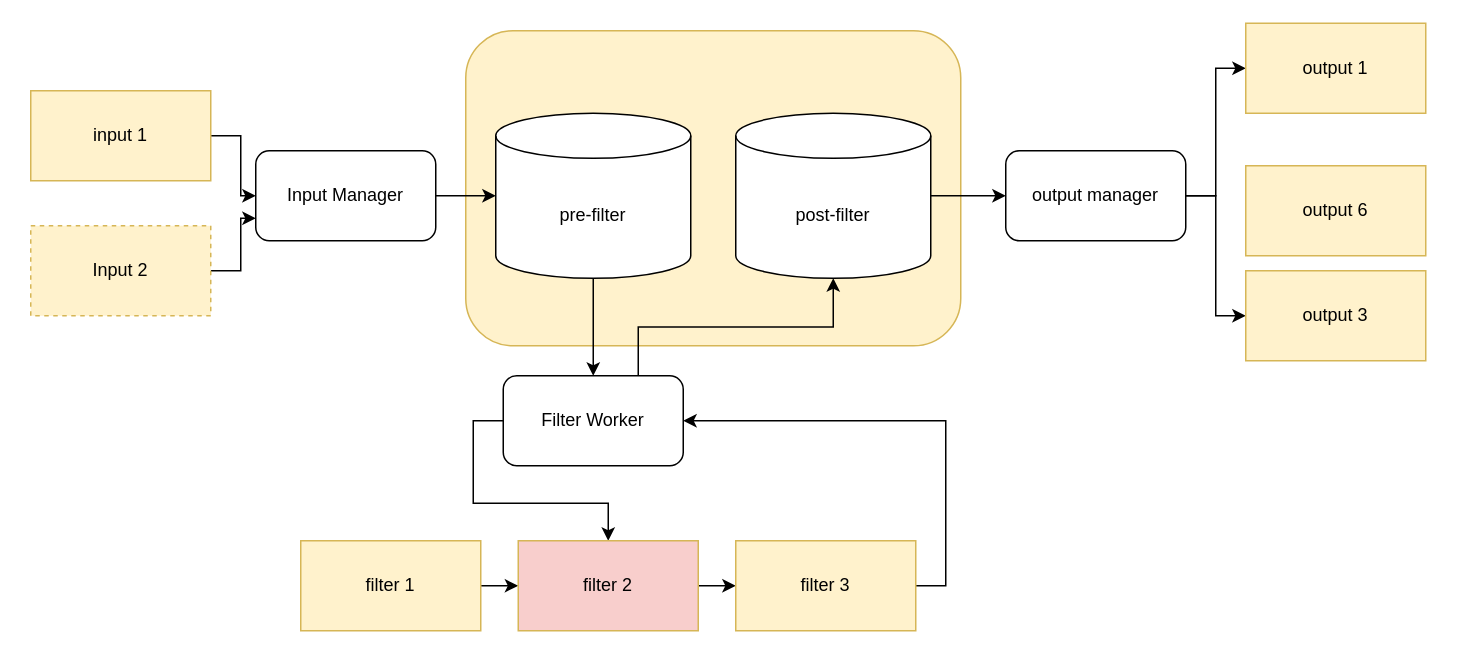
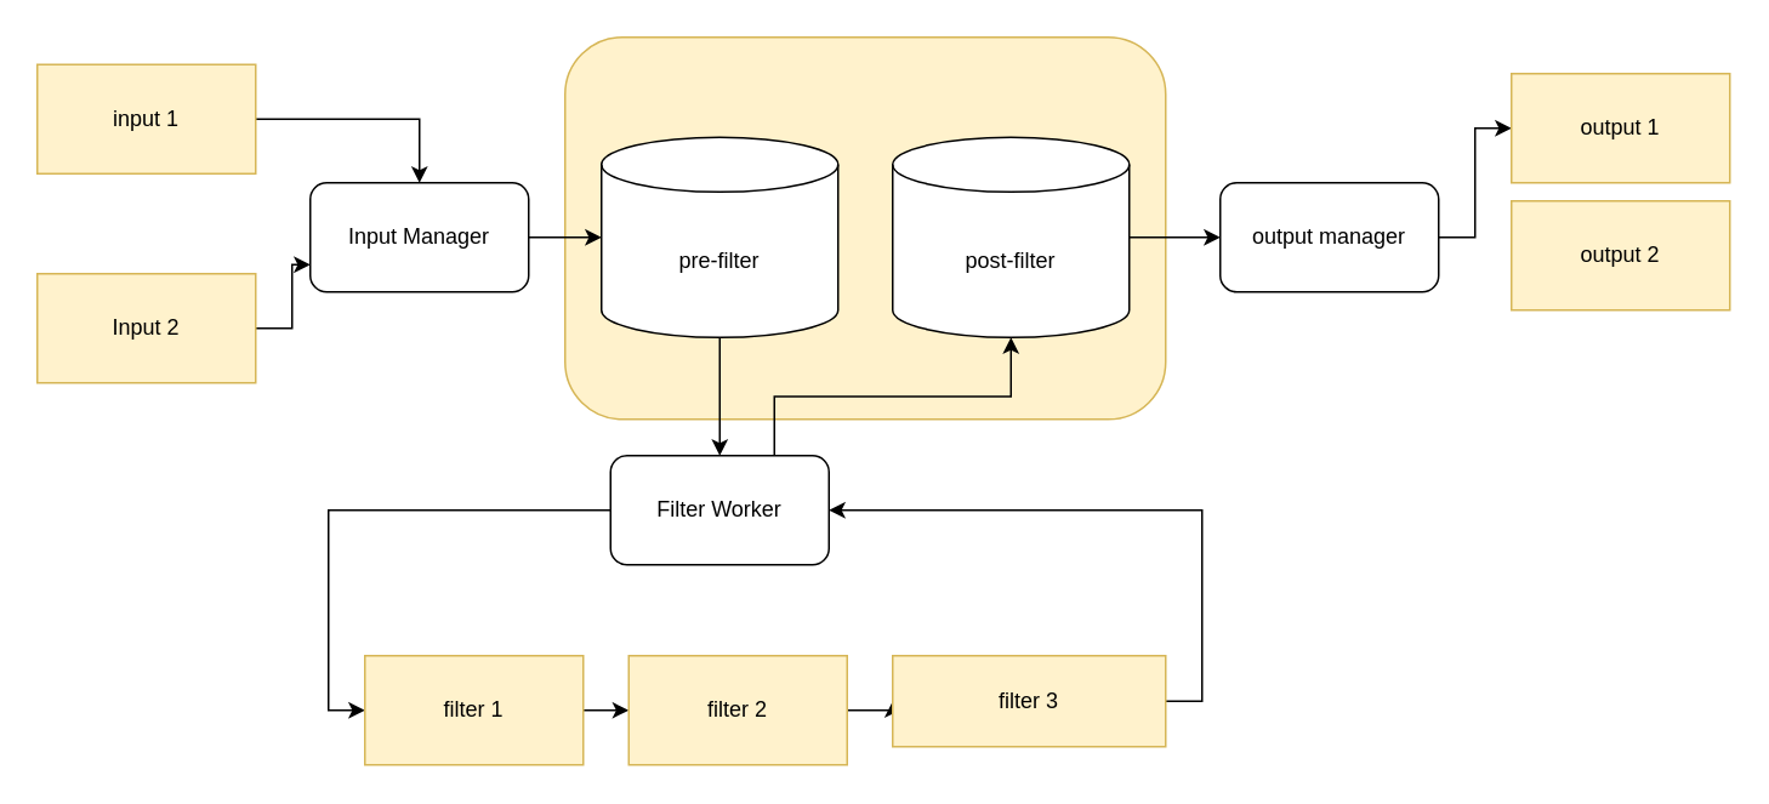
  <mxCell id="0" />
  <mxCell id="1" parent="0" />
  <mxCell id="2" value="" style="rounded=1;whiteSpace=wrap;html=1;fillColor=#fff2cc;strokeColor=#d6b656;" vertex="1" parent="1"><mxGeometry x="310" y="20" width="330" height="210" as="geometry" /></mxCell>
  <mxCell id="3" style="edgeStyle=orthogonalEdgeStyle;rounded=0;orthogonalLoop=1;jettySize=auto;html=1;exitX=1;exitY=0.5;exitDx=0;exitDy=0;" edge="1" parent="1" source="4" target="10"><mxGeometry relative="1" as="geometry" /></mxCell>
- <mxCell id="4" value="input 1" style="rounded=0;whiteSpace=wrap;html=1;fillColor=#fff2cc;strokeColor=#d6b656;" vertex="1" parent="1"><mxGeometry x="20" y="60" width="120" height="60" as="geometry" /></mxCell>
+ <mxCell id="4" value="input 1" style="rounded=0;whiteSpace=wrap;html=1;fillColor=#fff2cc;strokeColor=#d6b656;" vertex="1" parent="1"><mxGeometry x="20" y="35" width="120" height="60" as="geometry" /></mxCell>
  <mxCell id="5" style="edgeStyle=orthogonalEdgeStyle;rounded=0;orthogonalLoop=1;jettySize=auto;html=1;exitX=1;exitY=0.5;exitDx=0;exitDy=0;entryX=0;entryY=0.75;entryDx=0;entryDy=0;" edge="1" parent="1" source="6" target="10"><mxGeometry relative="1" as="geometry" /></mxCell>
- <mxCell id="6" value="Input 2" style="rounded=0;whiteSpace=wrap;html=1;fillColor=#fff2cc;strokeColor=#d6b656;dashed=1;" vertex="1" parent="1"><mxGeometry x="20" y="150" width="120" height="60" as="geometry" /></mxCell>
+ <mxCell id="6" value="Input 2" style="rounded=0;whiteSpace=wrap;html=1;fillColor=#fff2cc;strokeColor=#d6b656;" vertex="1" parent="1"><mxGeometry x="20" y="150" width="120" height="60" as="geometry" /></mxCell>
  <mxCell id="7" style="edgeStyle=orthogonalEdgeStyle;rounded=0;orthogonalLoop=1;jettySize=auto;html=1;exitX=0.5;exitY=1;exitDx=0;exitDy=0;exitPerimeter=0;entryX=0.5;entryY=0;entryDx=0;entryDy=0;" edge="1" parent="1" source="8" target="13"><mxGeometry relative="1" as="geometry" /></mxCell>
  <mxCell id="8" value="pre-filter" style="shape=cylinder3;whiteSpace=wrap;html=1;boundedLbl=1;backgroundOutline=1;size=15;" vertex="1" parent="1"><mxGeometry x="330" y="75" width="130" height="110" as="geometry" /></mxCell>
  <mxCell id="9" style="edgeStyle=orthogonalEdgeStyle;rounded=0;orthogonalLoop=1;jettySize=auto;html=1;exitX=1;exitY=0.5;exitDx=0;exitDy=0;" edge="1" parent="1" source="10" target="8"><mxGeometry relative="1" as="geometry" /></mxCell>
  <mxCell id="10" value="Input Manager" style="rounded=1;whiteSpace=wrap;html=1;" vertex="1" parent="1"><mxGeometry x="170" y="100" width="120" height="60" as="geometry" /></mxCell>
- <mxCell id="11" style="edgeStyle=orthogonalEdgeStyle;rounded=0;orthogonalLoop=1;jettySize=auto;html=1;exitX=0;exitY=0.5;exitDx=0;exitDy=0;" edge="1" parent="1" source="13" target="17"><mxGeometry relative="1" as="geometry" /></mxCell>
+ <mxCell id="11" style="edgeStyle=orthogonalEdgeStyle;rounded=0;orthogonalLoop=1;jettySize=auto;html=1;exitX=0;exitY=0.5;exitDx=0;exitDy=0;entryX=0;entryY=0.5;entryDx=0;entryDy=0;" edge="1" parent="1" source="13" target="15"><mxGeometry relative="1" as="geometry" /></mxCell>
  <mxCell id="12" style="edgeStyle=orthogonalEdgeStyle;rounded=0;orthogonalLoop=1;jettySize=auto;html=1;exitX=0.75;exitY=0;exitDx=0;exitDy=0;entryX=0.5;entryY=1;entryDx=0;entryDy=0;entryPerimeter=0;" edge="1" parent="1" source="13" target="21"><mxGeometry relative="1" as="geometry" /></mxCell>
  <mxCell id="13" value="Filter Worker" style="rounded=1;whiteSpace=wrap;html=1;" vertex="1" parent="1"><mxGeometry x="335" y="250" width="120" height="60" as="geometry" /></mxCell>
  <mxCell id="14" style="edgeStyle=orthogonalEdgeStyle;rounded=0;orthogonalLoop=1;jettySize=auto;html=1;exitX=1;exitY=0.5;exitDx=0;exitDy=0;entryX=0;entryY=0.5;entryDx=0;entryDy=0;" edge="1" parent="1" source="15" target="17"><mxGeometry relative="1" as="geometry" /></mxCell>
  <mxCell id="15" value="filter 1" style="rounded=0;whiteSpace=wrap;html=1;fillColor=#fff2cc;strokeColor=#d6b656;" vertex="1" parent="1"><mxGeometry x="200" y="360" width="120" height="60" as="geometry" /></mxCell>
  <mxCell id="16" style="edgeStyle=orthogonalEdgeStyle;rounded=0;orthogonalLoop=1;jettySize=auto;html=1;exitX=1;exitY=0.5;exitDx=0;exitDy=0;entryX=0;entryY=0.5;entryDx=0;entryDy=0;" edge="1" parent="1" source="17" target="19"><mxGeometry relative="1" as="geometry" /></mxCell>
- <mxCell id="17" value="filter 2" style="rounded=0;whiteSpace=wrap;html=1;fillColor=#f8cecc;strokeColor=#d6b656;" vertex="1" parent="1"><mxGeometry x="345" y="360" width="120" height="60" as="geometry" /></mxCell>
+ <mxCell id="17" value="filter 2" style="rounded=0;whiteSpace=wrap;html=1;fillColor=#fff2cc;strokeColor=#d6b656;" vertex="1" parent="1"><mxGeometry x="345" y="360" width="120" height="60" as="geometry" /></mxCell>
  <mxCell id="18" style="edgeStyle=orthogonalEdgeStyle;rounded=0;orthogonalLoop=1;jettySize=auto;html=1;exitX=1;exitY=0.5;exitDx=0;exitDy=0;entryX=1;entryY=0.5;entryDx=0;entryDy=0;" edge="1" parent="1" source="19" target="13"><mxGeometry relative="1" as="geometry" /></mxCell>
- <mxCell id="19" value="filter 3" style="rounded=0;whiteSpace=wrap;html=1;fillColor=#fff2cc;strokeColor=#d6b656;" vertex="1" parent="1"><mxGeometry x="490" y="360" width="120" height="60" as="geometry" /></mxCell>
+ <mxCell id="19" value="filter 3" style="rounded=0;whiteSpace=wrap;html=1;fillColor=#fff2cc;strokeColor=#d6b656;" vertex="1" parent="1"><mxGeometry x="490" y="360" width="150" height="50" as="geometry" /></mxCell>
  <mxCell id="20" style="edgeStyle=orthogonalEdgeStyle;rounded=0;orthogonalLoop=1;jettySize=auto;html=1;exitX=1;exitY=0.5;exitDx=0;exitDy=0;exitPerimeter=0;entryX=0;entryY=0.5;entryDx=0;entryDy=0;" edge="1" parent="1" source="21" target="24"><mxGeometry relative="1" as="geometry" /></mxCell>
  <mxCell id="21" value="post-filter" style="shape=cylinder3;whiteSpace=wrap;html=1;boundedLbl=1;backgroundOutline=1;size=15;" vertex="1" parent="1"><mxGeometry x="490" y="75" width="130" height="110" as="geometry" /></mxCell>
  <mxCell id="22" style="edgeStyle=orthogonalEdgeStyle;rounded=0;orthogonalLoop=1;jettySize=auto;html=1;exitX=1;exitY=0.5;exitDx=0;exitDy=0;entryX=0;entryY=0.5;entryDx=0;entryDy=0;" edge="1" parent="1" source="24" target="25"><mxGeometry relative="1" as="geometry" /></mxCell>
- <mxCell id="23" style="edgeStyle=orthogonalEdgeStyle;rounded=0;orthogonalLoop=1;jettySize=auto;html=1;exitX=1;exitY=0.5;exitDx=0;exitDy=0;entryX=0;entryY=0.5;entryDx=0;entryDy=0;" edge="1" parent="1" source="24" target="27"><mxGeometry relative="1" as="geometry" /></mxCell>
  <mxCell id="24" value="output manager" style="rounded=1;whiteSpace=wrap;html=1;" vertex="1" parent="1"><mxGeometry x="670" y="100" width="120" height="60" as="geometry" /></mxCell>
- <mxCell id="25" value="output 1" style="rounded=0;whiteSpace=wrap;html=1;fillColor=#fff2cc;strokeColor=#d6b656;" vertex="1" parent="1"><mxGeometry x="830" y="15" width="120" height="60" as="geometry" /></mxCell>
- <mxCell id="26" value="output 6" style="rounded=0;whiteSpace=wrap;html=1;fillColor=#fff2cc;strokeColor=#d6b656;" vertex="1" parent="1"><mxGeometry x="830" y="110" width="120" height="60" as="geometry" /></mxCell>
- <mxCell id="27" value="output 3" style="rounded=0;whiteSpace=wrap;html=1;fillColor=#fff2cc;strokeColor=#d6b656;" vertex="1" parent="1"><mxGeometry x="830" y="180" width="120" height="60" as="geometry" /></mxCell>
+ <mxCell id="25" value="output 1" style="rounded=0;whiteSpace=wrap;html=1;fillColor=#fff2cc;strokeColor=#d6b656;" vertex="1" parent="1"><mxGeometry x="830" y="40" width="120" height="60" as="geometry" /></mxCell>
+ <mxCell id="26" value="output 2" style="rounded=0;whiteSpace=wrap;html=1;fillColor=#fff2cc;strokeColor=#d6b656;" vertex="1" parent="1"><mxGeometry x="830" y="110" width="120" height="60" as="geometry" /></mxCell>
